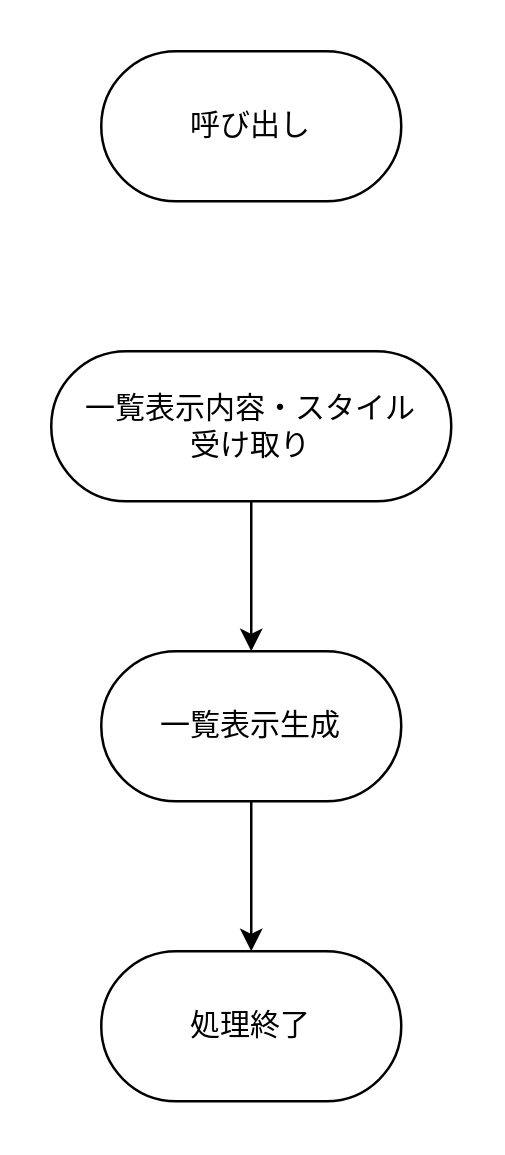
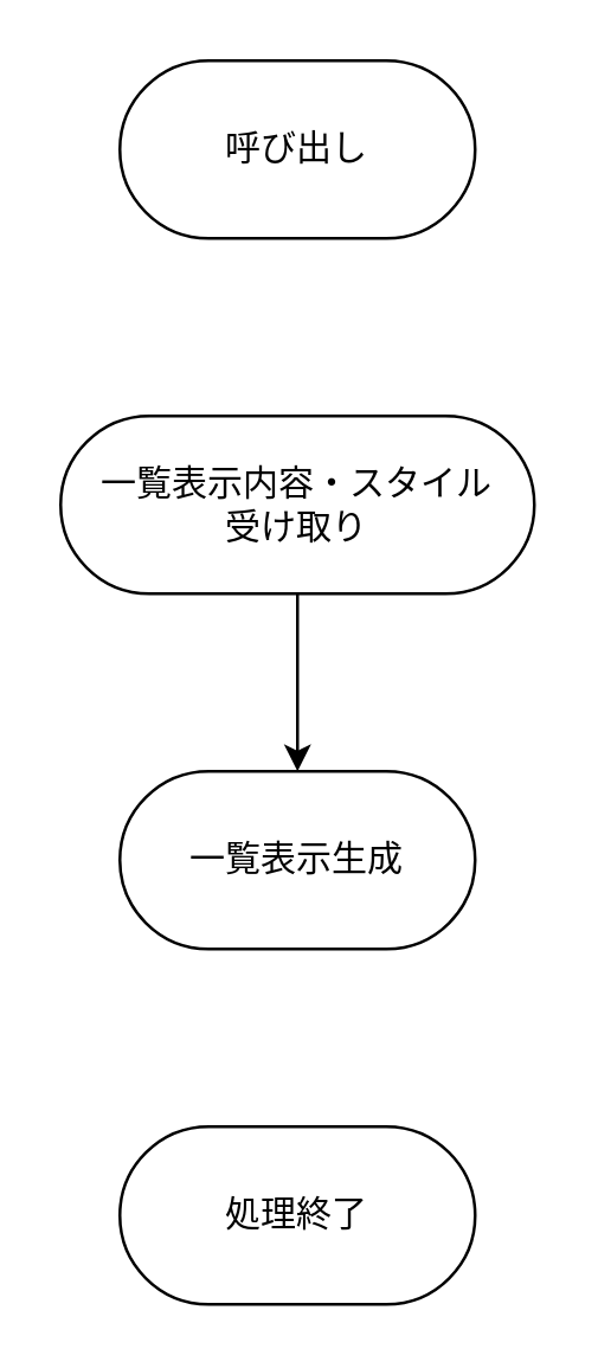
  <mxCell id="0" />
  <mxCell id="1" parent="0" />
  <mxCell id="2" value="呼び出し" style="rounded=1;whiteSpace=wrap;html=1;arcSize=50;" parent="1" vertex="1"><mxGeometry x="40" y="20" width="120" height="60" as="geometry" /></mxCell>
  <mxCell id="3" style="edgeStyle=orthogonalEdgeStyle;rounded=0;orthogonalLoop=1;jettySize=auto;html=1;" parent="1" source="4" target="6" edge="1"><mxGeometry relative="1" as="geometry" /></mxCell>
  <mxCell id="4" value="一覧表示内容・スタイル&lt;br&gt;受け取り" style="rounded=1;whiteSpace=wrap;html=1;arcSize=50;" parent="1" vertex="1"><mxGeometry x="20" y="140" width="160" height="60" as="geometry" /></mxCell>
- <mxCell id="5" style="edgeStyle=orthogonalEdgeStyle;rounded=0;orthogonalLoop=1;jettySize=auto;html=1;" parent="1" source="6" target="7" edge="1"><mxGeometry relative="1" as="geometry" /></mxCell>
  <mxCell id="6" value="一覧表示生成" style="rounded=1;whiteSpace=wrap;html=1;arcSize=50;" parent="1" vertex="1"><mxGeometry x="40" y="260" width="120" height="60" as="geometry" /></mxCell>
  <mxCell id="7" value="処理終了" style="rounded=1;whiteSpace=wrap;html=1;arcSize=50;" parent="1" vertex="1"><mxGeometry x="40" y="380" width="120" height="60" as="geometry" /></mxCell>
